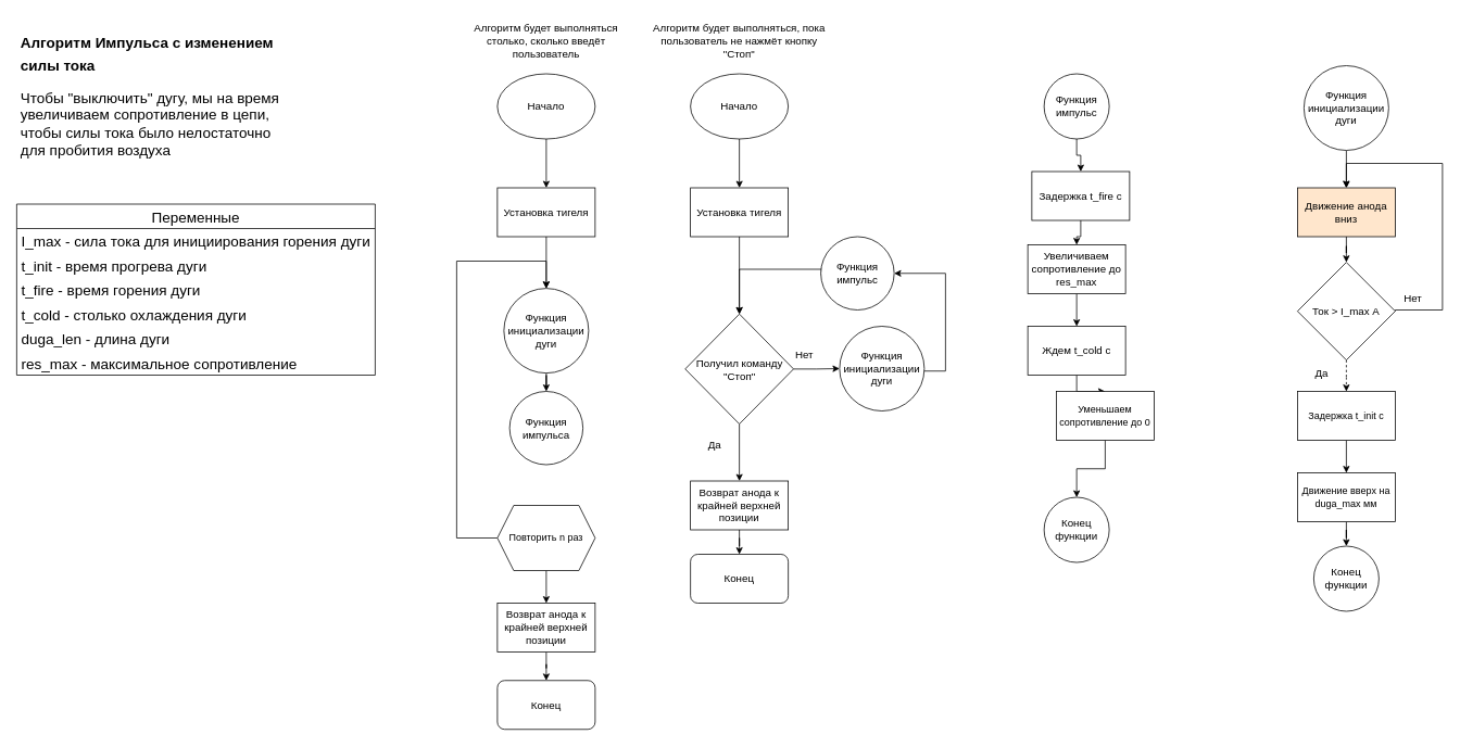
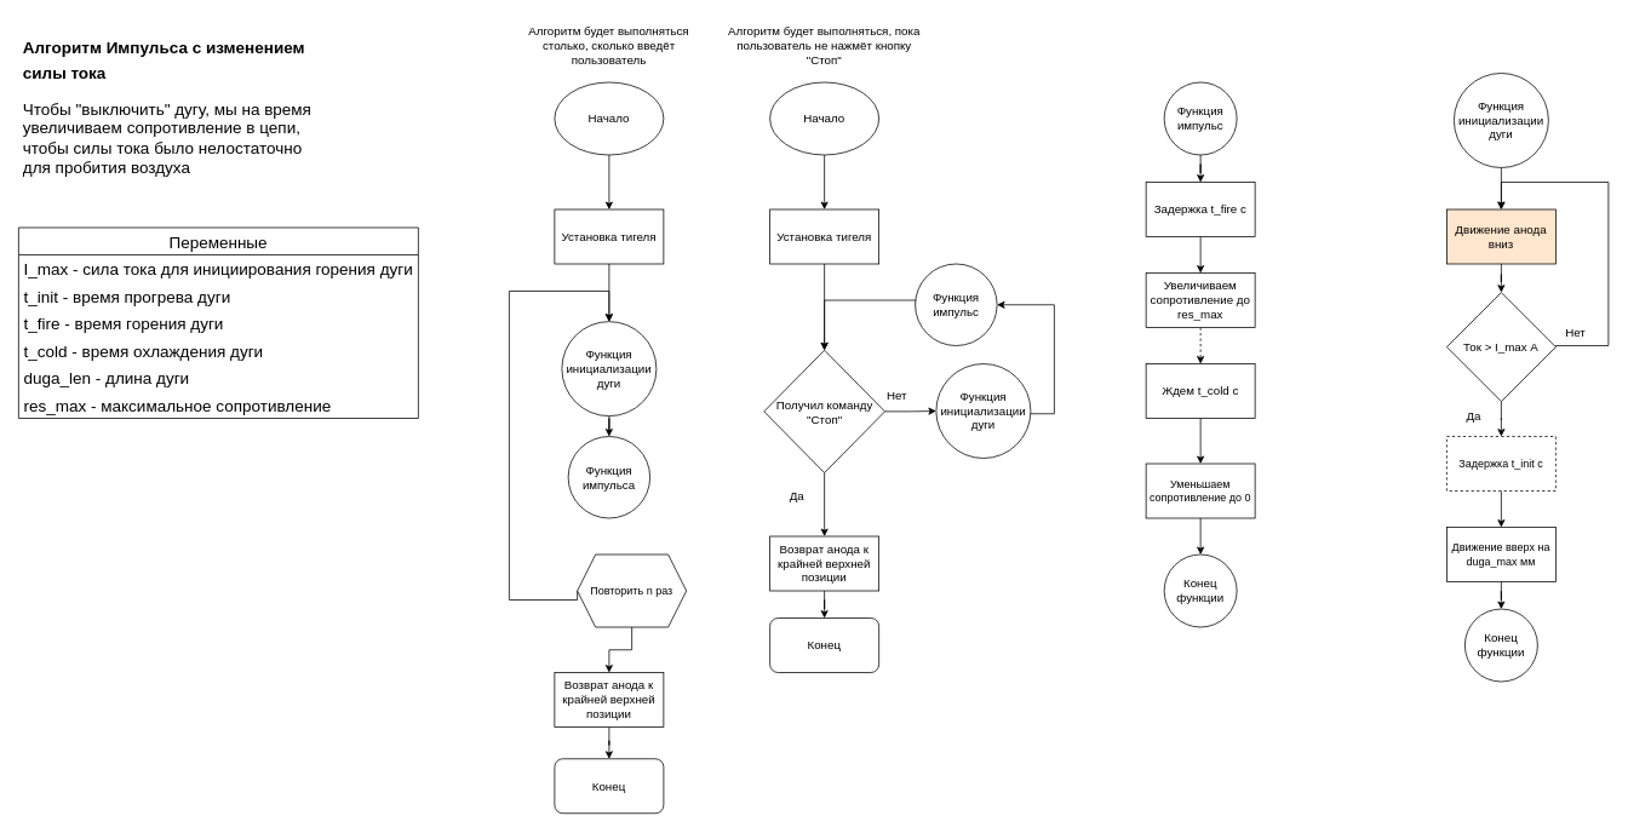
  <mxCell id="0" />
  <mxCell id="1" parent="0" />
  <mxCell id="2" value="&lt;h1&gt;&lt;font style=&quot;font-size: 18px;&quot;&gt;Алгоритм Импульса с изменением силы тока&lt;/font&gt;&lt;/h1&gt;&lt;div&gt;&lt;span style=&quot;font-size: 18px;&quot;&gt;Чтобы &quot;выключить&quot; дугу, мы на время увеличиваем сопротивление в цепи, чтобы силы тока было нелостаточно для пробития воздуха&lt;/span&gt;&lt;/div&gt;" style="text;html=1;strokeColor=none;fillColor=none;spacing=5;spacingTop=-20;whiteSpace=wrap;overflow=hidden;rounded=0;" parent="1" vertex="1"><mxGeometry y="30" width="350" height="170" as="geometry" x="20" /></mxCell>
  <mxCell id="3" value="Переменные" style="swimlane;fontStyle=0;childLayout=stackLayout;horizontal=1;startSize=30;horizontalStack=0;resizeParent=1;resizeParentMax=0;resizeLast=0;collapsible=1;marginBottom=0;fontSize=18;" parent="1" vertex="1"><mxGeometry y="250" width="440" height="210" as="geometry" x="20" /></mxCell>
  <mxCell id="4" value="I_max - сила тока для инициирования горения дуги" style="text;strokeColor=none;fillColor=none;align=left;verticalAlign=middle;spacingLeft=4;spacingRight=4;overflow=hidden;points=[[0,0.5],[1,0.5]];portConstraint=eastwest;rotatable=0;fontSize=18;" parent="3" vertex="1"><mxGeometry y="30" width="440" height="30" as="geometry" /></mxCell>
  <mxCell id="5" value="t_init - время прогрева дуги" style="text;strokeColor=none;fillColor=none;align=left;verticalAlign=middle;spacingLeft=4;spacingRight=4;overflow=hidden;points=[[0,0.5],[1,0.5]];portConstraint=eastwest;rotatable=0;fontSize=18;" vertex="1" parent="3"><mxGeometry y="60" width="440" height="30" as="geometry" /></mxCell>
  <mxCell id="6" value="t_fire - время горения дуги" style="text;strokeColor=none;fillColor=none;align=left;verticalAlign=middle;spacingLeft=4;spacingRight=4;overflow=hidden;points=[[0,0.5],[1,0.5]];portConstraint=eastwest;rotatable=0;fontSize=18;" parent="3" vertex="1"><mxGeometry y="90" width="440" height="30" as="geometry" /></mxCell>
- <mxCell id="7" value="t_cold - столько охлаждения дуги" style="text;strokeColor=none;fillColor=none;align=left;verticalAlign=middle;spacingLeft=4;spacingRight=4;overflow=hidden;points=[[0,0.5],[1,0.5]];portConstraint=eastwest;rotatable=0;fontSize=18;" parent="3" vertex="1"><mxGeometry y="120" width="440" height="30" as="geometry" /></mxCell>
+ <mxCell id="7" value="t_cold - время охлаждения дуги" style="text;strokeColor=none;fillColor=none;align=left;verticalAlign=middle;spacingLeft=4;spacingRight=4;overflow=hidden;points=[[0,0.5],[1,0.5]];portConstraint=eastwest;rotatable=0;fontSize=18;" parent="3" vertex="1"><mxGeometry y="120" width="440" height="30" as="geometry" /></mxCell>
  <mxCell id="8" value="duga_len - длина дуги" style="text;strokeColor=none;fillColor=none;align=left;verticalAlign=middle;spacingLeft=4;spacingRight=4;overflow=hidden;points=[[0,0.5],[1,0.5]];portConstraint=eastwest;rotatable=0;fontSize=18;" vertex="1" parent="3"><mxGeometry y="150" width="440" height="30" as="geometry" /></mxCell>
  <mxCell id="9" value="res_max - максимальное сопротивление" style="text;strokeColor=none;fillColor=none;align=left;verticalAlign=middle;spacingLeft=4;spacingRight=4;overflow=hidden;points=[[0,0.5],[1,0.5]];portConstraint=eastwest;rotatable=0;fontSize=18;" vertex="1" parent="3"><mxGeometry y="180" width="440" height="30" as="geometry" /></mxCell>
  <mxCell id="10" style="edgeStyle=orthogonalEdgeStyle;rounded=0;orthogonalLoop=1;jettySize=auto;html=1;fontSize=18;entryX=0.5;entryY=0;entryDx=0;entryDy=0;" parent="1" source="11" target="13" edge="1"><mxGeometry relative="1" as="geometry"><mxPoint x="670" y="230" as="targetPoint" /><Array as="points" /></mxGeometry></mxCell>
  <mxCell id="11" value="Начало" style="ellipse;whiteSpace=wrap;html=1;fontSize=13;" parent="1" vertex="1"><mxGeometry x="610" y="90" width="120" height="80" as="geometry" /></mxCell>
  <mxCell id="12" style="edgeStyle=orthogonalEdgeStyle;rounded=0;orthogonalLoop=1;jettySize=auto;html=1;entryX=0.5;entryY=0;entryDx=0;entryDy=0;fontSize=18;" parent="1" source="13" target="54" edge="1"><mxGeometry relative="1" as="geometry"><mxPoint x="670" y="340" as="targetPoint" /></mxGeometry></mxCell>
  <mxCell id="13" value="Установка тигеля" style="rounded=0;whiteSpace=wrap;html=1;fontSize=13;" parent="1" vertex="1"><mxGeometry x="610" y="230" width="120" height="60" as="geometry" /></mxCell>
  <mxCell id="14" value="Функция импульса" style="ellipse;whiteSpace=wrap;html=1;aspect=fixed;fontSize=13;" parent="1" vertex="1"><mxGeometry x="625" y="480" width="90" height="90" as="geometry" /></mxCell>
  <mxCell id="15" style="edgeStyle=orthogonalEdgeStyle;rounded=0;orthogonalLoop=1;jettySize=auto;html=1;entryX=0.5;entryY=0;entryDx=0;entryDy=0;fontSize=13;" parent="1" source="16" target="17" edge="1"><mxGeometry relative="1" as="geometry" /></mxCell>
  <mxCell id="16" value="Возврат анода к крайней верхней позиции" style="rounded=0;whiteSpace=wrap;html=1;fontSize=13;" parent="1" vertex="1"><mxGeometry x="610" y="740" width="120" height="60" as="geometry" /></mxCell>
  <mxCell id="17" value="Конец" style="rounded=1;whiteSpace=wrap;html=1;fontSize=13;" parent="1" vertex="1"><mxGeometry x="610" y="835" width="120" height="60" as="geometry" /></mxCell>
  <mxCell id="18" style="edgeStyle=orthogonalEdgeStyle;rounded=0;orthogonalLoop=1;jettySize=auto;html=1;entryX=0.5;entryY=0;entryDx=0;entryDy=0;fontSize=13;" parent="1" source="19" target="20" edge="1"><mxGeometry relative="1" as="geometry" /></mxCell>
  <mxCell id="19" value="Начало" style="ellipse;whiteSpace=wrap;html=1;fontSize=13;" parent="1" vertex="1"><mxGeometry x="847" y="90" width="120" height="80" as="geometry" /></mxCell>
  <mxCell id="20" value="Установка тигеля" style="rounded=0;whiteSpace=wrap;html=1;fontSize=13;" parent="1" vertex="1"><mxGeometry x="847" y="230" width="120" height="60" as="geometry" /></mxCell>
  <mxCell id="21" style="edgeStyle=orthogonalEdgeStyle;rounded=0;orthogonalLoop=1;jettySize=auto;html=1;entryX=0.5;entryY=0;entryDx=0;entryDy=0;fontSize=13;exitX=0.5;exitY=1;exitDx=0;exitDy=0;" parent="1" source="20" target="24" edge="1"><mxGeometry relative="1" as="geometry"><mxPoint x="907" y="441.5" as="sourcePoint" /></mxGeometry></mxCell>
  <mxCell id="22" style="edgeStyle=orthogonalEdgeStyle;rounded=0;orthogonalLoop=1;jettySize=auto;html=1;exitX=0.5;exitY=1;exitDx=0;exitDy=0;entryX=0.5;entryY=0;entryDx=0;entryDy=0;fontSize=13;" parent="1" source="24" target="26" edge="1"><mxGeometry relative="1" as="geometry" /></mxCell>
  <mxCell id="23" style="edgeStyle=orthogonalEdgeStyle;rounded=0;orthogonalLoop=1;jettySize=auto;html=1;entryX=0;entryY=0.5;entryDx=0;entryDy=0;" edge="1" parent="1" source="24" target="60"><mxGeometry relative="1" as="geometry" /></mxCell>
  <mxCell id="24" value="Получил команду &quot;Стоп&quot;" style="rhombus;whiteSpace=wrap;html=1;fontSize=13;" parent="1" vertex="1"><mxGeometry x="840.5" y="385" width="133" height="135" as="geometry" /></mxCell>
  <mxCell id="25" style="edgeStyle=orthogonalEdgeStyle;rounded=0;orthogonalLoop=1;jettySize=auto;html=1;entryX=0.5;entryY=0;entryDx=0;entryDy=0;fontSize=13;" parent="1" source="26" target="27" edge="1"><mxGeometry relative="1" as="geometry" /></mxCell>
  <mxCell id="26" value="Возврат анода к крайней верхней позиции" style="rounded=0;whiteSpace=wrap;html=1;fontSize=13;" parent="1" vertex="1"><mxGeometry x="847" y="590" width="120" height="60" as="geometry" /></mxCell>
  <mxCell id="27" value="Конец" style="rounded=1;whiteSpace=wrap;html=1;fontSize=13;" parent="1" vertex="1"><mxGeometry x="847" y="680" width="120" height="60" as="geometry" /></mxCell>
  <mxCell id="28" value="Да&lt;br&gt;" style="text;html=1;strokeColor=none;fillColor=none;align=center;verticalAlign=middle;whiteSpace=wrap;rounded=0;fontSize=13;" parent="1" vertex="1"><mxGeometry x="847" y="530" width="60" height="30" as="geometry" /></mxCell>
  <mxCell id="29" style="edgeStyle=orthogonalEdgeStyle;rounded=0;orthogonalLoop=1;jettySize=auto;html=1;entryX=0.5;entryY=0;entryDx=0;entryDy=0;fontSize=13;exitX=0.01;exitY=0.53;exitDx=0;exitDy=0;exitPerimeter=0;" parent="1" source="30" target="24" edge="1"><mxGeometry relative="1" as="geometry"><Array as="points"><mxPoint x="1008" y="330" /><mxPoint x="907" y="330" /></Array><mxPoint x="1100" y="470" as="sourcePoint" /></mxGeometry></mxCell>
  <mxCell id="30" value="Функция импульс" style="ellipse;whiteSpace=wrap;html=1;aspect=fixed;fontSize=13;" parent="1" vertex="1"><mxGeometry x="1007" y="290" width="90" height="90" as="geometry" /></mxCell>
  <mxCell id="31" value="Нет" style="text;html=1;strokeColor=none;fillColor=none;align=center;verticalAlign=middle;whiteSpace=wrap;rounded=0;fontSize=13;" parent="1" vertex="1"><mxGeometry x="957" y="420" width="60" height="30" as="geometry" /></mxCell>
  <mxCell id="32" style="edgeStyle=orthogonalEdgeStyle;rounded=0;orthogonalLoop=1;jettySize=auto;html=1;entryX=0.5;entryY=0;entryDx=0;entryDy=0;fontSize=13;" parent="1" source="33" target="35" edge="1"><mxGeometry relative="1" as="geometry" /></mxCell>
  <mxCell id="33" value="Функция&lt;br&gt;импульс" style="ellipse;whiteSpace=wrap;html=1;aspect=fixed;fontSize=13;" parent="1" vertex="1"><mxGeometry x="1281" y="90" width="80" height="80" as="geometry" /></mxCell>
  <mxCell id="34" style="edgeStyle=orthogonalEdgeStyle;rounded=0;orthogonalLoop=1;jettySize=auto;html=1;entryX=0.5;entryY=0;entryDx=0;entryDy=0;fontSize=13;" parent="1" source="35" target="37" edge="1"><mxGeometry relative="1" as="geometry" /></mxCell>
- <mxCell id="35" value="Задержка t_fire с" style="rounded=0;whiteSpace=wrap;html=1;fontSize=13;" parent="1" vertex="1"><mxGeometry x="1266" y="210" width="120" height="60" as="geometry" /></mxCell>
- <mxCell id="36" style="edgeStyle=orthogonalEdgeStyle;rounded=0;orthogonalLoop=1;jettySize=auto;html=1;entryX=0.5;entryY=0;entryDx=0;entryDy=0;fontSize=13;" parent="1" source="37" target="39" edge="1"><mxGeometry relative="1" as="geometry"><mxPoint x="1321" y="400" as="targetPoint" /></mxGeometry></mxCell>
+ <mxCell id="35" value="Задержка t_fire с" style="rounded=0;whiteSpace=wrap;html=1;fontSize=13;" parent="1" vertex="1"><mxGeometry x="1261" y="200" width="120" height="60" as="geometry" /></mxCell>
+ <mxCell id="36" style="edgeStyle=orthogonalEdgeStyle;rounded=0;orthogonalLoop=1;jettySize=auto;html=1;entryX=0.5;entryY=0;entryDx=0;entryDy=0;fontSize=13;dashed=1;" parent="1" source="37" target="39" edge="1"><mxGeometry relative="1" as="geometry"><mxPoint x="1321" y="400" as="targetPoint" /></mxGeometry></mxCell>
  <mxCell id="37" value="Увеличиваем сопротивление до res_max" style="rounded=0;whiteSpace=wrap;html=1;fontSize=13;" parent="1" vertex="1"><mxGeometry x="1261" y="300" width="120" height="60" as="geometry" /></mxCell>
  <mxCell id="38" style="edgeStyle=orthogonalEdgeStyle;rounded=0;orthogonalLoop=1;jettySize=auto;html=1;entryX=0.5;entryY=0;entryDx=0;entryDy=0;" edge="1" parent="1" source="39" target="65"><mxGeometry relative="1" as="geometry" /></mxCell>
  <mxCell id="39" value="Ждем t_cold с" style="rounded=0;whiteSpace=wrap;html=1;fontSize=13;" parent="1" vertex="1"><mxGeometry x="1261" y="400" width="120" height="60" as="geometry" /></mxCell>
  <mxCell id="40" value="Конец функции" style="ellipse;whiteSpace=wrap;html=1;aspect=fixed;fontSize=13;" parent="1" vertex="1"><mxGeometry x="1281" y="610" width="80" height="80" as="geometry" /></mxCell>
  <mxCell id="41" value="Алгоритм будет выполняться столько, сколько введёт пользователь" style="text;html=1;strokeColor=none;fillColor=none;align=center;verticalAlign=middle;whiteSpace=wrap;rounded=0;fontSize=13;" parent="1" vertex="1"><mxGeometry x="560" y="20" width="220" height="60" as="geometry" /></mxCell>
  <mxCell id="42" value="Алгоритм будет выполняться, пока пользователь не нажмёт кнопку &quot;Стоп&quot;" style="text;html=1;strokeColor=none;fillColor=none;align=center;verticalAlign=middle;whiteSpace=wrap;rounded=0;fontSize=13;" parent="1" vertex="1"><mxGeometry x="797" y="20" width="220" height="60" as="geometry" /></mxCell>
  <mxCell id="43" style="edgeStyle=orthogonalEdgeStyle;rounded=0;orthogonalLoop=1;jettySize=auto;html=1;entryX=0.5;entryY=0;entryDx=0;entryDy=0;" edge="1" parent="1" source="44" target="46"><mxGeometry relative="1" as="geometry" /></mxCell>
  <mxCell id="44" value="Функция&lt;br&gt;инициализации дуги" style="ellipse;whiteSpace=wrap;html=1;aspect=fixed;fontSize=13;" vertex="1" parent="1"><mxGeometry x="1600" y="80" width="104" height="104" as="geometry" /></mxCell>
  <mxCell id="45" style="edgeStyle=orthogonalEdgeStyle;rounded=0;orthogonalLoop=1;jettySize=auto;html=1;entryX=0.5;entryY=0;entryDx=0;entryDy=0;fontSize=18;" edge="1" parent="1" source="46" target="49"><mxGeometry relative="1" as="geometry" /></mxCell>
  <mxCell id="46" value="Движение анода вниз" style="rounded=0;whiteSpace=wrap;html=1;fontSize=13;fillColor=#ffe6cc;" vertex="1" parent="1"><mxGeometry x="1592" y="230" width="120" height="60" as="geometry" /></mxCell>
  <mxCell id="47" style="edgeStyle=orthogonalEdgeStyle;rounded=0;orthogonalLoop=1;jettySize=auto;html=1;entryX=0.5;entryY=0;entryDx=0;entryDy=0;fontSize=18;exitX=1;exitY=0.5;exitDx=0;exitDy=0;" edge="1" parent="1" source="49" target="46"><mxGeometry relative="1" as="geometry"><Array as="points"><mxPoint x="1712" y="380" /><mxPoint x="1770" y="380" /><mxPoint x="1770" y="200" /><mxPoint x="1652" y="200" /></Array></mxGeometry></mxCell>
- <mxCell id="48" style="edgeStyle=orthogonalEdgeStyle;rounded=0;orthogonalLoop=1;jettySize=auto;html=1;entryX=0.5;entryY=0;entryDx=0;entryDy=0;dashed=1;" edge="1" parent="1" source="49" target="56"><mxGeometry relative="1" as="geometry" /></mxCell>
+ <mxCell id="48" style="edgeStyle=orthogonalEdgeStyle;rounded=0;orthogonalLoop=1;jettySize=auto;html=1;entryX=0.5;entryY=0;entryDx=0;entryDy=0;" edge="1" parent="1" source="49" target="56"><mxGeometry relative="1" as="geometry" /></mxCell>
  <mxCell id="49" value="Ток &amp;gt; I_max А" style="rhombus;whiteSpace=wrap;html=1;fontSize=13;" vertex="1" parent="1"><mxGeometry x="1592" y="321.5" width="120" height="120" as="geometry" /></mxCell>
  <mxCell id="50" value="Нет" style="text;html=1;strokeColor=none;fillColor=none;align=center;verticalAlign=middle;whiteSpace=wrap;rounded=0;fontSize=13;" vertex="1" parent="1"><mxGeometry x="1704" y="350" width="60" height="30" as="geometry" /></mxCell>
  <mxCell id="51" value="Да&lt;br&gt;" style="text;html=1;strokeColor=none;fillColor=none;align=center;verticalAlign=middle;whiteSpace=wrap;rounded=0;fontSize=13;" vertex="1" parent="1"><mxGeometry x="1592" y="441.5" width="60" height="30" as="geometry" /></mxCell>
  <mxCell id="52" value="Конец функции" style="ellipse;whiteSpace=wrap;html=1;aspect=fixed;fontSize=13;" vertex="1" parent="1"><mxGeometry x="1612" y="670" width="80" height="80" as="geometry" /></mxCell>
  <mxCell id="53" style="edgeStyle=orthogonalEdgeStyle;rounded=0;orthogonalLoop=1;jettySize=auto;html=1;entryX=0.5;entryY=0;entryDx=0;entryDy=0;" edge="1" parent="1" source="54" target="14"><mxGeometry relative="1" as="geometry" /></mxCell>
  <mxCell id="54" value="Функция&lt;br&gt;инициализации дуги" style="ellipse;whiteSpace=wrap;html=1;aspect=fixed;fontSize=13;" vertex="1" parent="1"><mxGeometry x="618" y="353.5" width="104" height="104" as="geometry" /></mxCell>
  <mxCell id="55" style="edgeStyle=orthogonalEdgeStyle;rounded=0;orthogonalLoop=1;jettySize=auto;html=1;entryX=0.5;entryY=0;entryDx=0;entryDy=0;" edge="1" parent="1" source="56" target="58"><mxGeometry relative="1" as="geometry" /></mxCell>
- <mxCell id="56" value="Задержка t_init с" style="rounded=0;whiteSpace=wrap;html=1;" vertex="1" parent="1"><mxGeometry x="1592" y="480" width="120" height="60" as="geometry" /></mxCell>
+ <mxCell id="56" value="Задержка t_init с" style="rounded=0;whiteSpace=wrap;html=1;dashed=1;" vertex="1" parent="1"><mxGeometry x="1592" y="480" width="120" height="60" as="geometry" /></mxCell>
  <mxCell id="57" style="edgeStyle=orthogonalEdgeStyle;rounded=0;orthogonalLoop=1;jettySize=auto;html=1;entryX=0.5;entryY=0;entryDx=0;entryDy=0;" edge="1" parent="1" source="58" target="52"><mxGeometry relative="1" as="geometry" /></mxCell>
  <mxCell id="58" value="Движение вверх на duga_max мм" style="rounded=0;whiteSpace=wrap;html=1;" vertex="1" parent="1"><mxGeometry x="1592" y="580" width="120" height="60" as="geometry" /></mxCell>
  <mxCell id="59" style="edgeStyle=orthogonalEdgeStyle;rounded=0;orthogonalLoop=1;jettySize=auto;html=1;entryX=1;entryY=0.5;entryDx=0;entryDy=0;" edge="1" parent="1" source="60" target="30"><mxGeometry relative="1" as="geometry"><Array as="points"><mxPoint x="1160" y="455" /></Array></mxGeometry></mxCell>
  <mxCell id="60" value="Функция&lt;br&gt;инициализации дуги" style="ellipse;whiteSpace=wrap;html=1;aspect=fixed;fontSize=13;" vertex="1" parent="1"><mxGeometry x="1030" y="400" width="104" height="104" as="geometry" /></mxCell>
  <mxCell id="61" style="edgeStyle=orthogonalEdgeStyle;rounded=0;orthogonalLoop=1;jettySize=auto;html=1;exitX=0;exitY=0.5;exitDx=0;exitDy=0;entryX=0.5;entryY=0;entryDx=0;entryDy=0;" edge="1" parent="1" source="63" target="54"><mxGeometry relative="1" as="geometry"><mxPoint x="670" y="350" as="targetPoint" /><Array as="points"><mxPoint x="560" y="660" /><mxPoint x="560" y="320" /><mxPoint x="670" y="320" /></Array></mxGeometry></mxCell>
  <mxCell id="62" style="edgeStyle=orthogonalEdgeStyle;rounded=0;orthogonalLoop=1;jettySize=auto;html=1;entryX=0.5;entryY=0;entryDx=0;entryDy=0;" edge="1" parent="1" source="63" target="16"><mxGeometry relative="1" as="geometry" /></mxCell>
- <mxCell id="63" value="Повторить n раз" style="shape=hexagon;perimeter=hexagonPerimeter2;whiteSpace=wrap;html=1;fixedSize=1;" vertex="1" parent="1"><mxGeometry x="610" y="620" width="120" height="80" as="geometry" /></mxCell>
+ <mxCell id="63" value="Повторить n раз" style="shape=hexagon;perimeter=hexagonPerimeter2;whiteSpace=wrap;html=1;fixedSize=1;" vertex="1" parent="1"><mxGeometry x="635" y="610" width="120" height="80" as="geometry" /></mxCell>
  <mxCell id="64" style="edgeStyle=orthogonalEdgeStyle;rounded=0;orthogonalLoop=1;jettySize=auto;html=1;entryX=0.5;entryY=0;entryDx=0;entryDy=0;" edge="1" parent="1" source="65" target="40"><mxGeometry relative="1" as="geometry" /></mxCell>
- <mxCell id="65" value="Уменьшаем сопротивление до 0" style="rounded=0;whiteSpace=wrap;html=1;" vertex="1" parent="1"><mxGeometry x="1296" y="480" width="120" height="60" as="geometry" /></mxCell>
+ <mxCell id="65" value="Уменьшаем сопротивление до 0" style="rounded=0;whiteSpace=wrap;html=1;" vertex="1" parent="1"><mxGeometry x="1261" y="510" width="120" height="60" as="geometry" /></mxCell>
